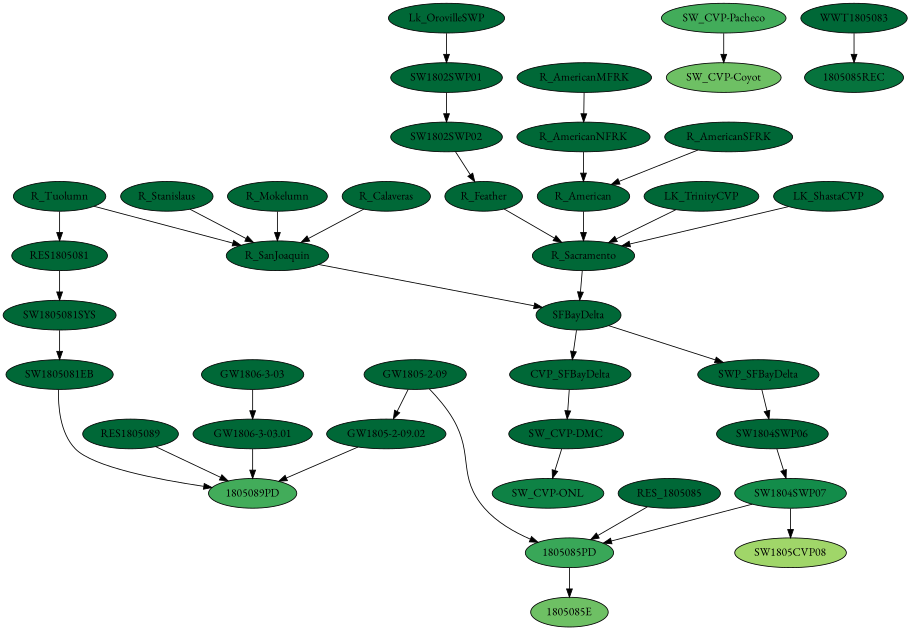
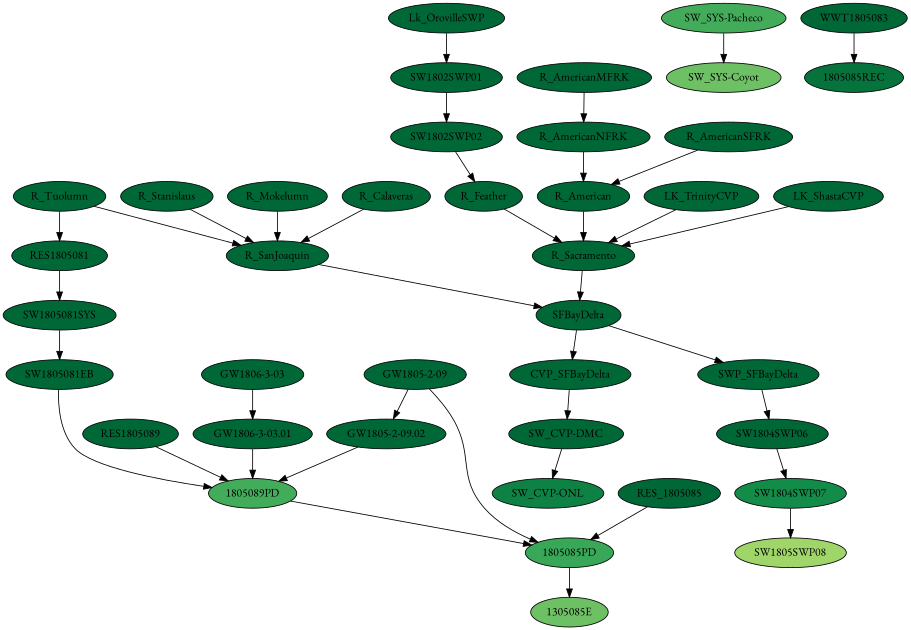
  digraph {
    fontname="EB Garamond"
    node [fillcolor="#006837" fontname="EB Garamond" style=filled]
    edge [fontname="EB Garamond"]
    "1805089PD" [fillcolor="#42ac5a"]
    "1805085PD" [fillcolor="#39a758"]
-   "1805085E" [fillcolor="#6ec064"]
+   "1805085E" [fillcolor="#6ec064" label="1305085E"]
    SW1804SWP07 [fillcolor="#138c4a"]
-   SW1805SWP08 [fillcolor="#a0d669" label=SW1805CVP08]
+   SW1805SWP08 [fillcolor="#a0d669"]
    SWP_SFBayDelta
    SW1804SWP06
    SFBayDelta
    CVP_SFBayDelta
    "SW_CVP-DMC"
    SW1805081SYS
    SW1805081EB
    R_Tuolumn
    RES1805081
    R_SanJoaquin
-   "SW_CVP-Pacheco" [fillcolor="#42ac5a"]
-   "SW_CVP-Coyot" [fillcolor="#6ec064"]
+   "SW_CVP-Pacheco" [fillcolor="#42ac5a" label="SW_SYS-Pacheco"]
+   "SW_CVP-Coyot" [fillcolor="#6ec064" label="SW_SYS-Coyot"]
    "SW_CVP-ONL" [fillcolor="#0e8245"]
    R_Sacramento
    SW1802SWP02
    R_Feather
    Lk_OrovilleSWP
    SW1802SWP01
    R_AmericanNFRK
    R_American
    R_AmericanMFRK
    R_AmericanSFRK
    LK_TrinityCVP
    LK_ShastaCVP
    R_Stanislaus
    R_Mokelumn
    R_Calaveras
    RES1805089
    "GW1806-3-03"
    "GW1806-3-03.01"
    "GW1805-2-09"
    "GW1805-2-09.02"
    RES_1805085
    "1805085REC" [fillcolor="#06733d"]
    WWT1805083
-   SW1804SWP07 -> "1805085PD"
+   "1805089PD" -> "1805085PD"
    "1805085PD" -> "1805085E"
    SW1804SWP07 -> SW1805SWP08
    SWP_SFBayDelta -> SW1804SWP06
    SW1804SWP06 -> SW1804SWP07
    SFBayDelta -> SWP_SFBayDelta
    SFBayDelta -> CVP_SFBayDelta
    CVP_SFBayDelta -> "SW_CVP-DMC"
    "SW_CVP-DMC" -> "SW_CVP-ONL"
    SW1805081SYS -> SW1805081EB
    SW1805081EB -> "1805089PD"
    R_Tuolumn -> RES1805081
    R_Tuolumn -> R_SanJoaquin
    RES1805081 -> SW1805081SYS
    R_SanJoaquin -> SFBayDelta
    "SW_CVP-Pacheco" -> "SW_CVP-Coyot"
    R_Sacramento -> SFBayDelta
    SW1802SWP02 -> R_Feather
    R_Feather -> R_Sacramento
    Lk_OrovilleSWP -> SW1802SWP01
    SW1802SWP01 -> SW1802SWP02
    R_AmericanNFRK -> R_American
    R_American -> R_Sacramento
    R_AmericanMFRK -> R_AmericanNFRK
    R_AmericanSFRK -> R_American
    LK_TrinityCVP -> R_Sacramento
    LK_ShastaCVP -> R_Sacramento
    R_Stanislaus -> R_SanJoaquin
    R_Mokelumn -> R_SanJoaquin
    R_Calaveras -> R_SanJoaquin
    RES1805089 -> "1805089PD"
    "GW1806-3-03" -> "GW1806-3-03.01"
    "GW1806-3-03.01" -> "1805089PD"
    "GW1805-2-09" -> "1805085PD"
    "GW1805-2-09" -> "GW1805-2-09.02"
    "GW1805-2-09.02" -> "1805089PD"
    RES_1805085 -> "1805085PD"
    WWT1805083 -> "1805085REC"
  }
